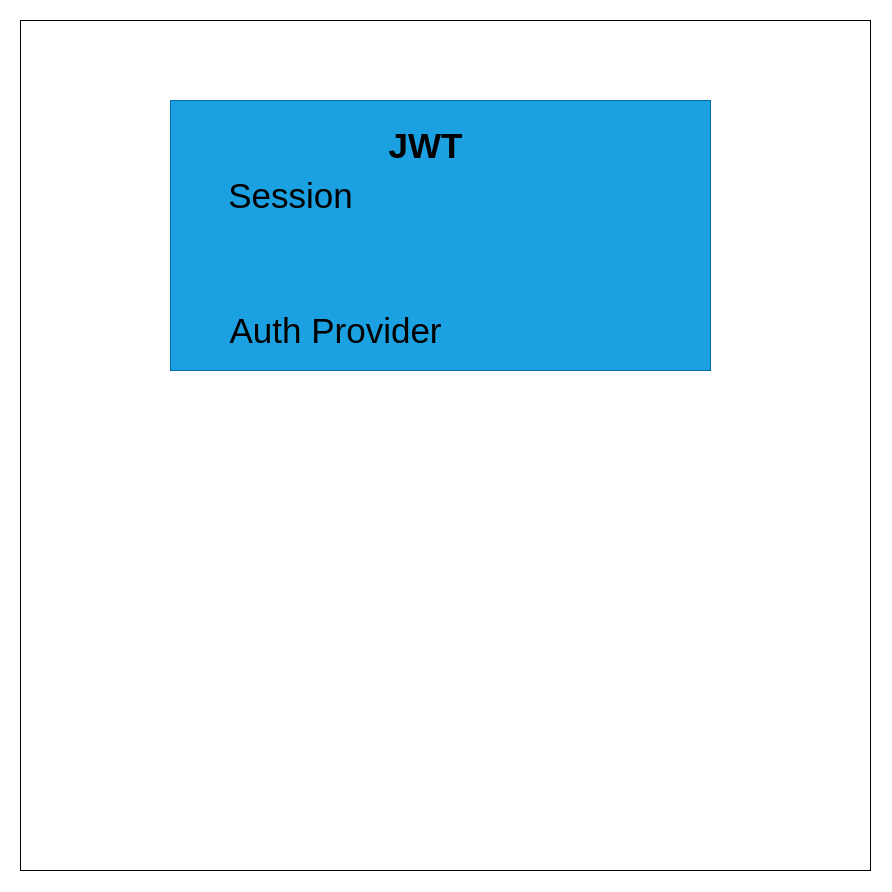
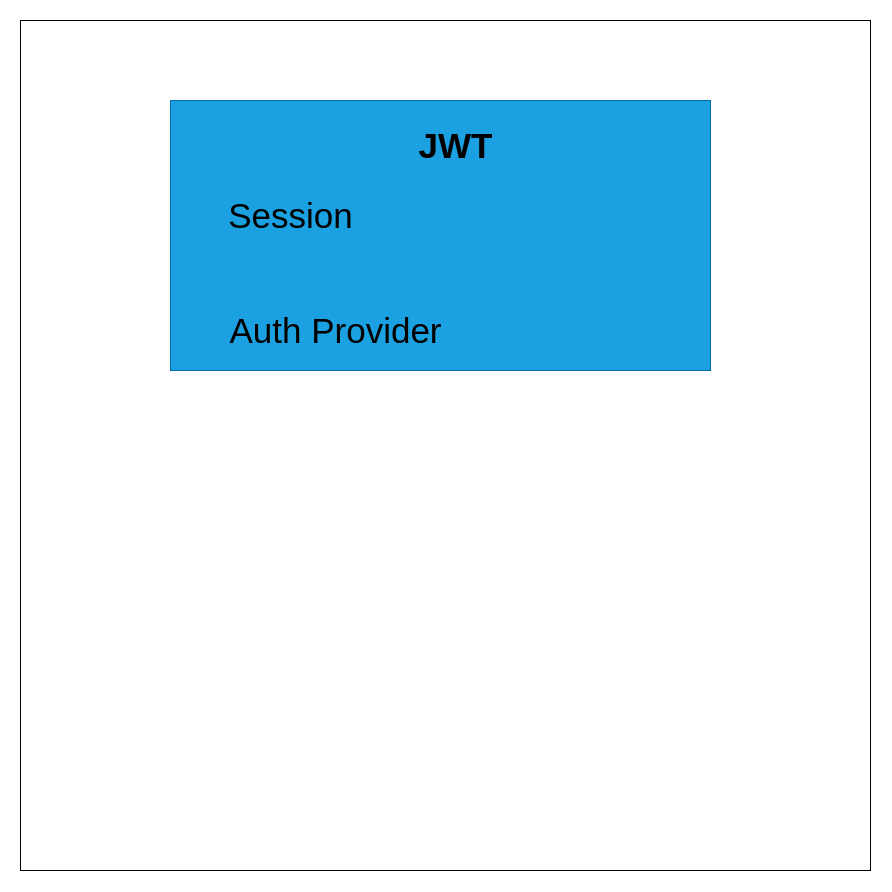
  <mxCell id="0" />
  <mxCell id="1" parent="0" />
  <mxCell id="2" value="" style="whiteSpace=wrap;html=1;aspect=fixed;" vertex="1" parent="1"><mxGeometry x="20" y="20" width="850" height="850" as="geometry" /></mxCell>
  <mxCell id="3" value="" style="rounded=0;whiteSpace=wrap;html=1;fontSize=35;fillColor=#1ba1e2;fontColor=#ffffff;strokeColor=#006EAF;" vertex="1" parent="1"><mxGeometry x="170" y="100" width="540" height="270" as="geometry" /></mxCell>
- <mxCell id="4" value="&lt;b&gt;&lt;font style=&quot;font-size: 35px&quot;&gt;JWT&lt;/font&gt;&lt;/b&gt;" style="text;html=1;resizable=0;autosize=1;align=center;verticalAlign=middle;points=[];fillColor=none;strokeColor=none;rounded=0;" vertex="1" parent="1"><mxGeometry x="380" y="130" width="90" height="30" as="geometry" /></mxCell>
- <mxCell id="5" value="Session" style="text;html=1;resizable=0;autosize=1;align=center;verticalAlign=middle;points=[];fillColor=none;strokeColor=none;rounded=0;fontSize=35;" vertex="1" parent="1"><mxGeometry x="220" y="170" width="140" height="50" as="geometry" /></mxCell>
+ <mxCell id="4" value="&lt;b&gt;&lt;font style=&quot;font-size: 35px&quot;&gt;JWT&lt;/font&gt;&lt;/b&gt;" style="text;html=1;resizable=0;autosize=1;align=center;verticalAlign=middle;points=[];fillColor=none;strokeColor=none;rounded=0;" vertex="1" parent="1"><mxGeometry x="410" y="130" width="90" height="30" as="geometry" /></mxCell>
+ <mxCell id="5" value="Session" style="text;html=1;resizable=0;autosize=1;align=center;verticalAlign=middle;points=[];fillColor=none;strokeColor=none;rounded=0;fontSize=35;" vertex="1" parent="1"><mxGeometry x="220" y="190" width="140" height="50" as="geometry" /></mxCell>
  <mxCell id="6" value="Auth Provider" style="text;html=1;resizable=0;autosize=1;align=center;verticalAlign=middle;points=[];fillColor=none;strokeColor=none;rounded=0;fontSize=35;" vertex="1" parent="1"><mxGeometry x="220" y="305" width="230" height="50" as="geometry" /></mxCell>
